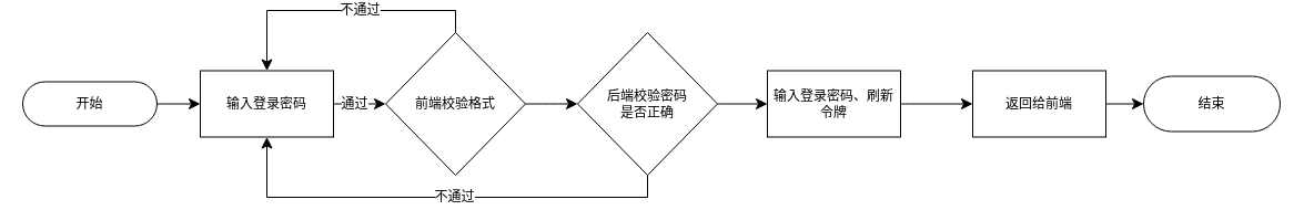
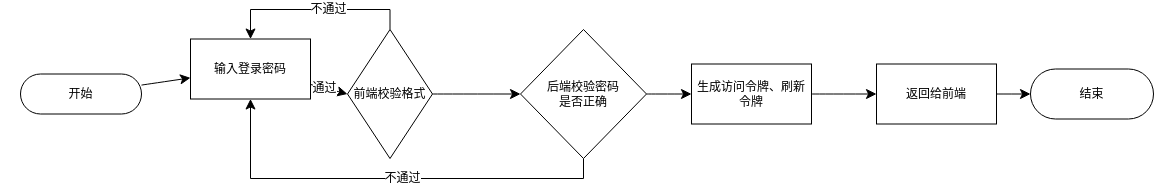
  <mxCell id="0" />
  <mxCell id="1" parent="0" />
  <mxCell id="2" style="edgeStyle=none;curved=1;rounded=0;orthogonalLoop=1;jettySize=auto;html=1;fontSize=12;startSize=8;endSize=8;" edge="1" parent="1" source="3" target="6"><mxGeometry relative="1" as="geometry" /></mxCell>
  <mxCell id="3" value="开始" style="rounded=1;whiteSpace=wrap;html=1;arcSize=50;" parent="1" vertex="1"><mxGeometry x="20" y="64.5" width="121" height="40" as="geometry" /></mxCell>
  <mxCell id="4" style="edgeStyle=none;curved=1;rounded=0;orthogonalLoop=1;jettySize=auto;html=1;entryX=0;entryY=0.5;entryDx=0;entryDy=0;fontSize=12;startSize=8;endSize=8;" edge="1" parent="1" source="6" target="10"><mxGeometry relative="1" as="geometry" /></mxCell>
  <mxCell id="5" value="通过" style="edgeLabel;html=1;align=center;verticalAlign=middle;resizable=0;points=[];fontSize=12;" vertex="1" connectable="0" parent="4"><mxGeometry x="-0.246" relative="1" as="geometry"><mxPoint as="offset" /></mxGeometry></mxCell>
- <mxCell id="6" value="输入登录密码" style="rounded=0;whiteSpace=wrap;html=1;" parent="1" vertex="1"><mxGeometry x="180" y="54.5" width="120" height="60" as="geometry" /></mxCell>
+ <mxCell id="6" value="输入登录密码" style="rounded=0;whiteSpace=wrap;html=1;" parent="1" vertex="1"><mxGeometry x="190" y="29.5" width="120" height="60" as="geometry" /></mxCell>
  <mxCell id="7" style="edgeStyle=none;curved=1;rounded=0;orthogonalLoop=1;jettySize=auto;html=1;entryX=0;entryY=0.5;entryDx=0;entryDy=0;fontSize=12;startSize=8;endSize=8;" edge="1" parent="1" source="10" target="19"><mxGeometry relative="1" as="geometry"><mxPoint x="521" y="84.5" as="targetPoint" /></mxGeometry></mxCell>
  <mxCell id="8" style="edgeStyle=orthogonalEdgeStyle;rounded=0;orthogonalLoop=1;jettySize=auto;html=1;entryX=0.5;entryY=0;entryDx=0;entryDy=0;fontSize=12;startSize=8;endSize=8;exitX=0.5;exitY=0;exitDx=0;exitDy=0;" edge="1" parent="1" source="10" target="6"><mxGeometry relative="1" as="geometry"><mxPoint x="367" y="54.5" as="sourcePoint" /><mxPoint x="260" y="24.5" as="targetPoint" /></mxGeometry></mxCell>
  <mxCell id="9" value="不通过" style="edgeLabel;html=1;align=center;verticalAlign=middle;resizable=0;points=[];fontSize=12;" vertex="1" connectable="0" parent="8"><mxGeometry x="-0.128" y="-1" relative="1" as="geometry"><mxPoint as="offset" /></mxGeometry></mxCell>
- <mxCell id="10" value="前端校验格式" style="rhombus;whiteSpace=wrap;html=1;" parent="1" vertex="1"><mxGeometry x="347" y="20" width="126" height="129" as="geometry" /></mxCell>
+ <mxCell id="10" value="前端校验格式" style="rhombus;whiteSpace=wrap;html=1;" parent="1" vertex="1"><mxGeometry x="347" y="20" width="85" height="129" as="geometry" /></mxCell>
  <mxCell id="11" style="edgeStyle=none;curved=1;rounded=0;orthogonalLoop=1;jettySize=auto;html=1;entryX=0;entryY=0.5;entryDx=0;entryDy=0;fontSize=12;startSize=8;endSize=8;" edge="1" parent="1" source="12" target="14"><mxGeometry relative="1" as="geometry" /></mxCell>
- <mxCell id="12" value="输入登录密码、刷新令牌" style="rounded=0;whiteSpace=wrap;html=1;" parent="1" vertex="1"><mxGeometry x="691" y="54.5" width="120" height="60" as="geometry" /></mxCell>
+ <mxCell id="12" value="生成访问令牌、刷新令牌" style="rounded=0;whiteSpace=wrap;html=1;" parent="1" vertex="1"><mxGeometry x="691" y="54.5" width="120" height="60" as="geometry" /></mxCell>
  <mxCell id="13" style="edgeStyle=none;curved=1;rounded=0;orthogonalLoop=1;jettySize=auto;html=1;entryX=0;entryY=0.5;entryDx=0;entryDy=0;fontSize=12;startSize=8;endSize=8;" edge="1" parent="1" source="14" target="15"><mxGeometry relative="1" as="geometry" /></mxCell>
  <mxCell id="14" value="返回给前端" style="rounded=0;whiteSpace=wrap;html=1;" parent="1" vertex="1"><mxGeometry x="876" y="54.5" width="120" height="60" as="geometry" /></mxCell>
  <mxCell id="15" value="结束" style="rounded=1;whiteSpace=wrap;html=1;arcSize=50;" parent="1" vertex="1"><mxGeometry x="1030" y="59.5" width="123" height="50" as="geometry" /></mxCell>
  <mxCell id="16" style="edgeStyle=none;curved=1;rounded=0;orthogonalLoop=1;jettySize=auto;html=1;exitX=1;exitY=0.5;exitDx=0;exitDy=0;fontSize=12;startSize=8;endSize=8;" edge="1" parent="1" source="19" target="12"><mxGeometry relative="1" as="geometry" /></mxCell>
  <mxCell id="17" style="edgeStyle=orthogonalEdgeStyle;rounded=0;orthogonalLoop=1;jettySize=auto;html=1;entryX=0.5;entryY=1;entryDx=0;entryDy=0;fontSize=12;startSize=8;endSize=8;exitX=0.5;exitY=1;exitDx=0;exitDy=0;" edge="1" parent="1" source="19" target="6"><mxGeometry relative="1" as="geometry" /></mxCell>
  <mxCell id="18" value="不通过" style="edgeLabel;html=1;align=center;verticalAlign=middle;resizable=0;points=[];fontSize=12;" vertex="1" connectable="0" parent="17"><mxGeometry x="-0.067" y="-1" relative="1" as="geometry"><mxPoint as="offset" /></mxGeometry></mxCell>
  <mxCell id="19" value="后端校验密码&lt;div&gt;是否正确&lt;/div&gt;" style="rhombus;whiteSpace=wrap;html=1;" vertex="1" parent="1"><mxGeometry x="520" y="20" width="126" height="129" as="geometry" /></mxCell>
